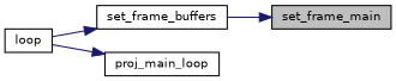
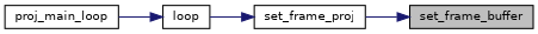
  digraph {
    rankdir=RL
    node [color=black fillcolor=white fontname=Helvetica fontsize=10 shape=record style=filled]
    edge [color=midnightblue dir=back fontname=Helvetica fontsize=10 labelfontname=Helvetica labelfontsize=10 style=solid]
-   n1 [fillcolor=grey75 fontcolor=black height=0.2 label=set_frame_main width=0.4]
-   n2 [height=0.2 label=set_frame_buffers width=0.4]
+   n1 [fillcolor=grey75 fontcolor=black height=0.2 label=set_frame_buffer width=0.4]
+   n2 [height=0.2 label=set_frame_proj width=0.4]
    n3 [height=0.2 label=loop width=0.4]
    n4 [height=0.2 label=proj_main_loop width=0.4]
    n1 -> n2
    n2 -> n3
-   n4 -> n3
+   n3 -> n4
  }
